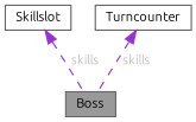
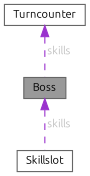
  digraph {
    fontname=Ubuntu
    node [color=gray40 fillcolor=white fontname=Ubuntu fontsize=10 shape=box style=filled]
    edge [color=darkorchid3 dir=back fontcolor=grey fontname=Ubuntu fontsize=10 labelfontname=Helvetica labelfontsize=10 style=dashed]
    n1 [fillcolor=grey60 fontcolor=black height=0.2 label=Boss width=0.4]
    n2 [height=0.2 label=Skillslot width=0.4]
    n3 [height=0.2 label=Turncounter width=0.4]
-   n2 -> n1 [label=" skills"]
+   n1 -> n2 [label=" skills"]
    n3 -> n1 [label=" skills"]
  }
